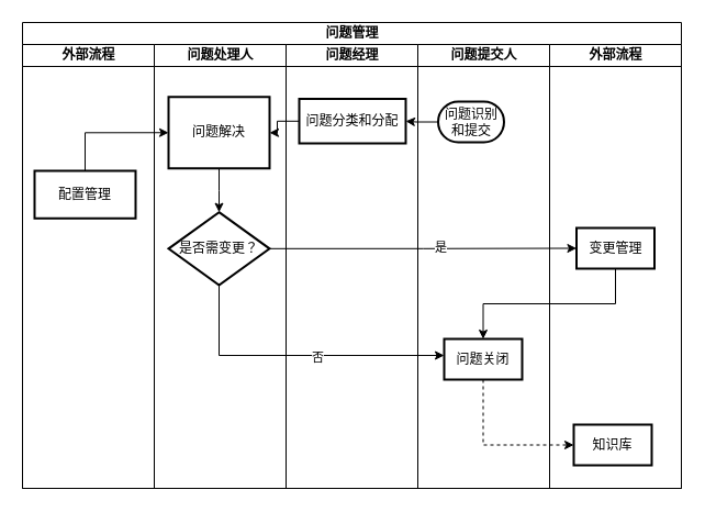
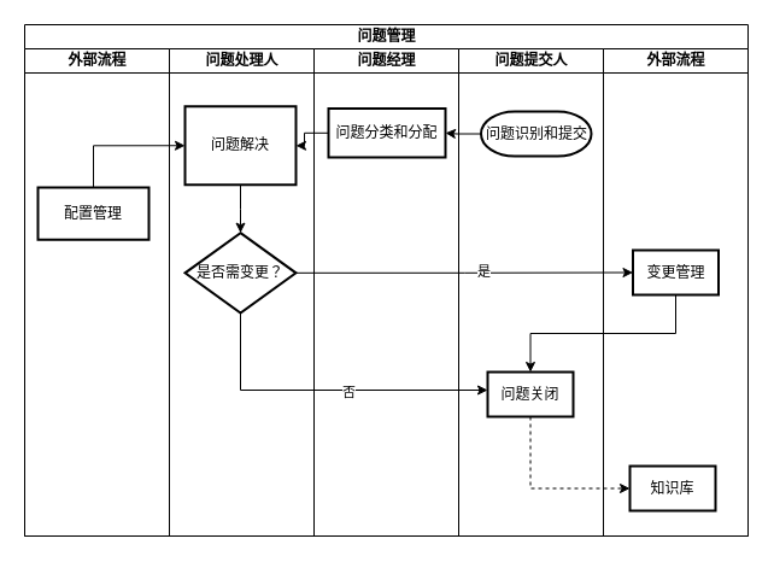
  <mxCell id="0" />
  <mxCell id="1" parent="0" />
  <mxCell id="2" value="问题管理" style="swimlane;childLayout=stackLayout;resizeParent=1;resizeParentMax=0;startSize=20;html=1;" vertex="1" parent="1"><mxGeometry x="20" y="20" width="600" height="424" as="geometry" /></mxCell>
  <mxCell id="3" value="外部流程" style="swimlane;startSize=20;html=1;" vertex="1" parent="2"><mxGeometry y="20" width="120" height="404" as="geometry" /></mxCell>
  <mxCell id="4" value="配置管理" style="whiteSpace=wrap;html=1;strokeWidth=2;" vertex="1" parent="3"><mxGeometry x="11" y="115" width="92" height="43.25" as="geometry" /></mxCell>
  <mxCell id="5" value="问题处理人" style="swimlane;startSize=20;html=1;" vertex="1" parent="2"><mxGeometry x="120" y="20" width="120" height="404" as="geometry" /></mxCell>
  <mxCell id="6" value="" style="edgeStyle=orthogonalEdgeStyle;rounded=0;orthogonalLoop=1;jettySize=auto;html=1;" edge="1" parent="5" source="7" target="8"><mxGeometry relative="1" as="geometry" /></mxCell>
  <mxCell id="7" value="问题解决" style="whiteSpace=wrap;html=1;strokeWidth=2;" vertex="1" parent="5"><mxGeometry x="13" y="47.75" width="92" height="65" as="geometry" /></mxCell>
  <mxCell id="8" value="是否需变更？" style="rhombus;whiteSpace=wrap;html=1;strokeWidth=2;" vertex="1" parent="5"><mxGeometry x="13" y="152.63" width="92" height="66.38" as="geometry" /></mxCell>
  <mxCell id="9" value="问题经理" style="swimlane;startSize=20;html=1;" vertex="1" parent="2"><mxGeometry x="240" y="20" width="120" height="404" as="geometry" /></mxCell>
  <mxCell id="10" value="问题分类和分配" style="whiteSpace=wrap;html=1;strokeWidth=2;" vertex="1" parent="9"><mxGeometry x="12" y="49.5" width="97" height="40.5" as="geometry" /></mxCell>
  <mxCell id="11" value="问题提交人" style="swimlane;startSize=20;html=1;" vertex="1" parent="2"><mxGeometry x="360" y="20" width="120" height="404" as="geometry" /></mxCell>
- <mxCell id="12" value="问题识别和提交" style="strokeWidth=2;html=1;shape=mxgraph.flowchart.terminator;whiteSpace=wrap;" vertex="1" parent="11"><mxGeometry x="18.5" y="52" width="60" height="37" as="geometry" /></mxCell>
+ <mxCell id="12" value="问题识别和提交" style="strokeWidth=2;html=1;shape=mxgraph.flowchart.terminator;whiteSpace=wrap;" vertex="1" parent="11"><mxGeometry x="18.5" y="52" width="91.5" height="37" as="geometry" /></mxCell>
  <mxCell id="13" value="问题关闭" style="whiteSpace=wrap;html=1;strokeWidth=2;" vertex="1" parent="11"><mxGeometry x="24" y="268" width="71" height="37" as="geometry" /></mxCell>
  <mxCell id="14" value="外部流程" style="swimlane;startSize=20;html=1;" vertex="1" parent="2"><mxGeometry x="480" y="20" width="120" height="404" as="geometry" /></mxCell>
  <mxCell id="15" value="知识库" style="whiteSpace=wrap;html=1;strokeWidth=2;" vertex="1" parent="14"><mxGeometry x="22" y="346" width="71" height="37" as="geometry" /></mxCell>
  <mxCell id="16" value="变更管理" style="whiteSpace=wrap;html=1;strokeWidth=2;" vertex="1" parent="14"><mxGeometry x="24.5" y="167" width="71" height="37" as="geometry" /></mxCell>
  <mxCell id="17" value="" style="edgeStyle=orthogonalEdgeStyle;rounded=0;orthogonalLoop=1;jettySize=auto;html=1;" edge="1" parent="2" source="12" target="10"><mxGeometry relative="1" as="geometry" /></mxCell>
  <mxCell id="18" value="" style="edgeStyle=orthogonalEdgeStyle;rounded=0;orthogonalLoop=1;jettySize=auto;html=1;" edge="1" parent="2" source="10" target="7"><mxGeometry relative="1" as="geometry" /></mxCell>
  <mxCell id="19" style="edgeStyle=orthogonalEdgeStyle;rounded=0;orthogonalLoop=1;jettySize=auto;html=1;exitX=0.5;exitY=0;exitDx=0;exitDy=0;entryX=0;entryY=0.5;entryDx=0;entryDy=0;" edge="1" parent="2" source="4" target="7"><mxGeometry relative="1" as="geometry" /></mxCell>
  <mxCell id="20" value="" style="edgeStyle=orthogonalEdgeStyle;rounded=0;orthogonalLoop=1;jettySize=auto;html=1;" edge="1" parent="2" source="8" target="13"><mxGeometry relative="1" as="geometry"><Array as="points"><mxPoint x="179" y="303" /></Array></mxGeometry></mxCell>
  <mxCell id="21" value="否" style="edgeLabel;html=1;align=center;verticalAlign=middle;resizable=0;points=[];" vertex="1" connectable="0" parent="20"><mxGeometry x="0.14" y="-1" relative="1" as="geometry"><mxPoint as="offset" /></mxGeometry></mxCell>
  <mxCell id="22" style="edgeStyle=orthogonalEdgeStyle;rounded=0;orthogonalLoop=1;jettySize=auto;html=1;exitX=0.5;exitY=1;exitDx=0;exitDy=0;entryX=0;entryY=0.5;entryDx=0;entryDy=0;dashed=1;" edge="1" parent="2" source="13" target="15"><mxGeometry relative="1" as="geometry" /></mxCell>
  <mxCell id="23" style="edgeStyle=orthogonalEdgeStyle;rounded=0;orthogonalLoop=1;jettySize=auto;html=1;exitX=1;exitY=0.5;exitDx=0;exitDy=0;" edge="1" parent="2" source="8" target="16"><mxGeometry relative="1" as="geometry" /></mxCell>
  <mxCell id="24" value="是" style="edgeLabel;html=1;align=center;verticalAlign=middle;resizable=0;points=[];" vertex="1" connectable="0" parent="23"><mxGeometry x="0.114" y="2" relative="1" as="geometry"><mxPoint y="1" as="offset" /></mxGeometry></mxCell>
  <mxCell id="25" style="edgeStyle=orthogonalEdgeStyle;rounded=0;orthogonalLoop=1;jettySize=auto;html=1;exitX=0.5;exitY=1;exitDx=0;exitDy=0;entryX=0.5;entryY=0;entryDx=0;entryDy=0;" edge="1" parent="2" source="16" target="13"><mxGeometry relative="1" as="geometry" /></mxCell>
